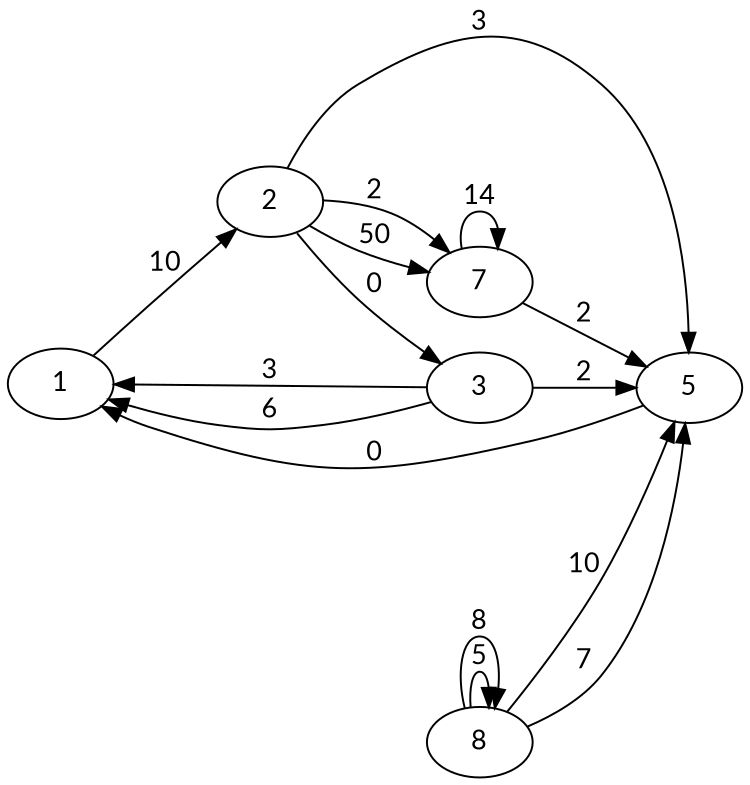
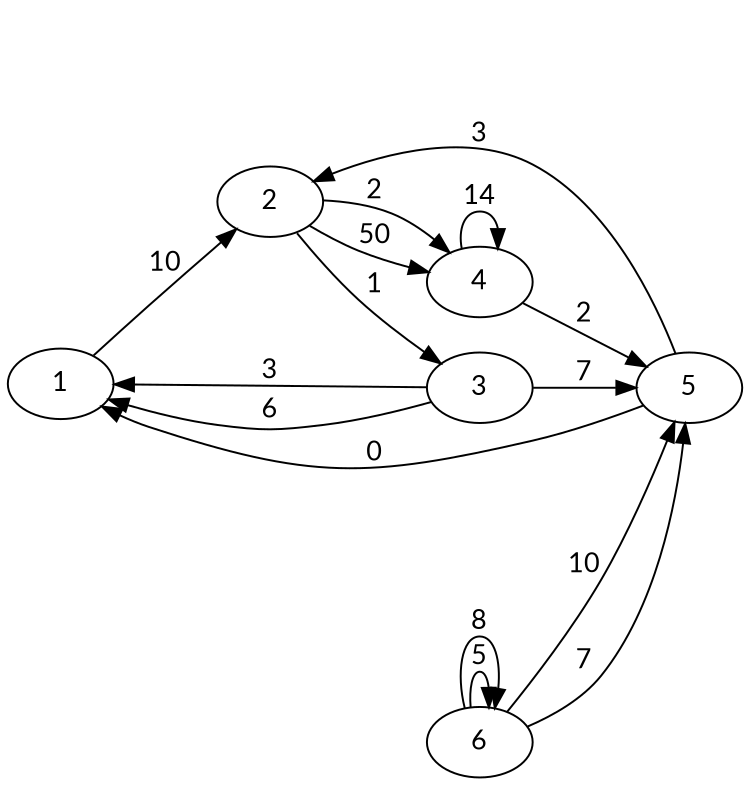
  digraph {
    fontname=Lato
    rankdir=LR
    node [fontname=Lato]
    edge [fontname=Lato]
    1
    2
    3
-   4 [label=7]
+   4
    5
-   6 [label=8]
+   6
    1 -> 2 [label=10]
-   2 -> 3 [label=0]
+   2 -> 3 [label=1]
    2 -> 4 [label=2]
    2 -> 4 [label=50]
-   2 -> 5 [label=3]
+   5 -> 2 [label=3]
    3 -> 1 [label=3]
    3 -> 1 [label=6]
-   3 -> 5 [label=2]
+   3 -> 5 [label=7]
    4 -> 4 [label=14]
    4 -> 5 [label=2]
    5 -> 1 [label=0]
    6 -> 5 [label=7]
    6 -> 5 [label=10]
    6 -> 6 [label=5]
    6 -> 6 [label=8]
  }
